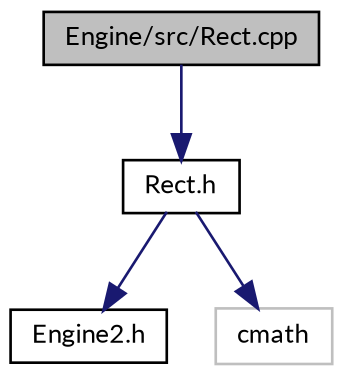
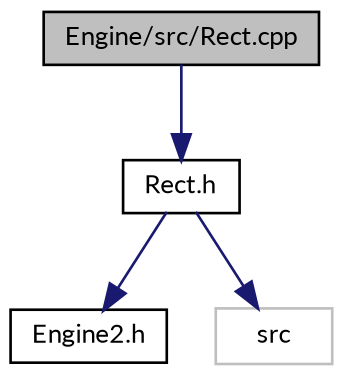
  digraph {
    fontname=Lato
    node [color=black fillcolor=white fontname=Lato fontsize=10 shape=record style=filled]
    edge [color=midnightblue fontname=Lato fontsize=10 labelfontname=Helvetica labelfontsize=10 style=solid]
    n1 [fillcolor=grey75 fontcolor=black height=0.2 label="Engine/src/Rect.cpp" width=0.4]
    n2 [height=0.2 label="Rect.h" width=0.4]
    n3 [height=0.2 label="Engine2.h" width=0.4]
-   n4 [color=grey75 height=0.2 label=cmath width=0.4]
+   n4 [color=grey75 height=0.2 label=src width=0.4]
    n1 -> n2
    n2 -> n3
    n2 -> n4
  }
